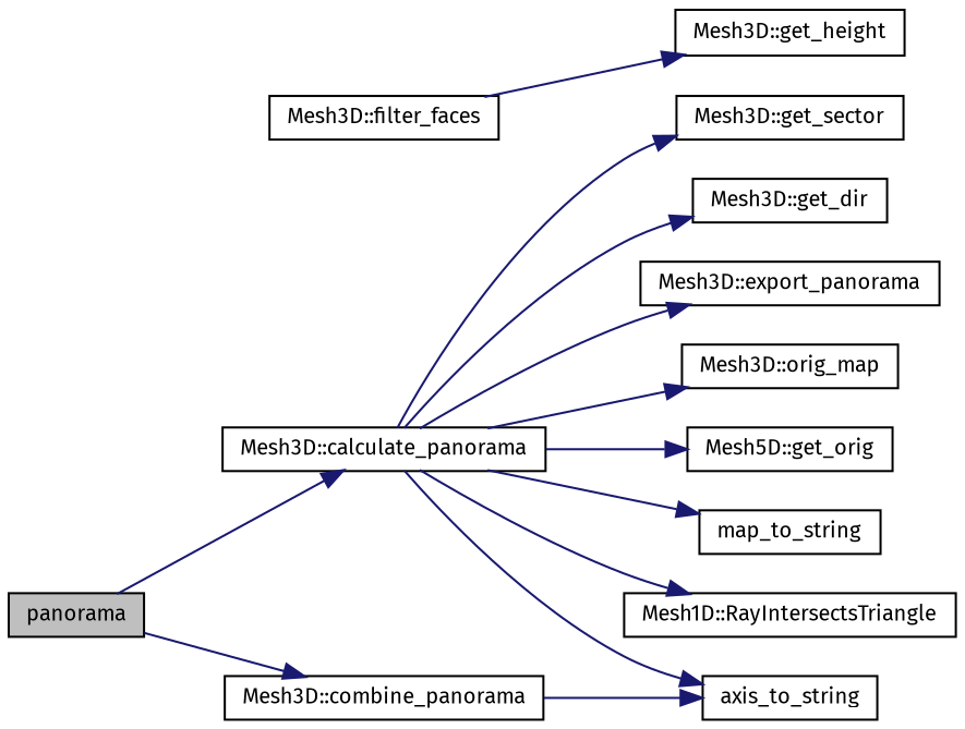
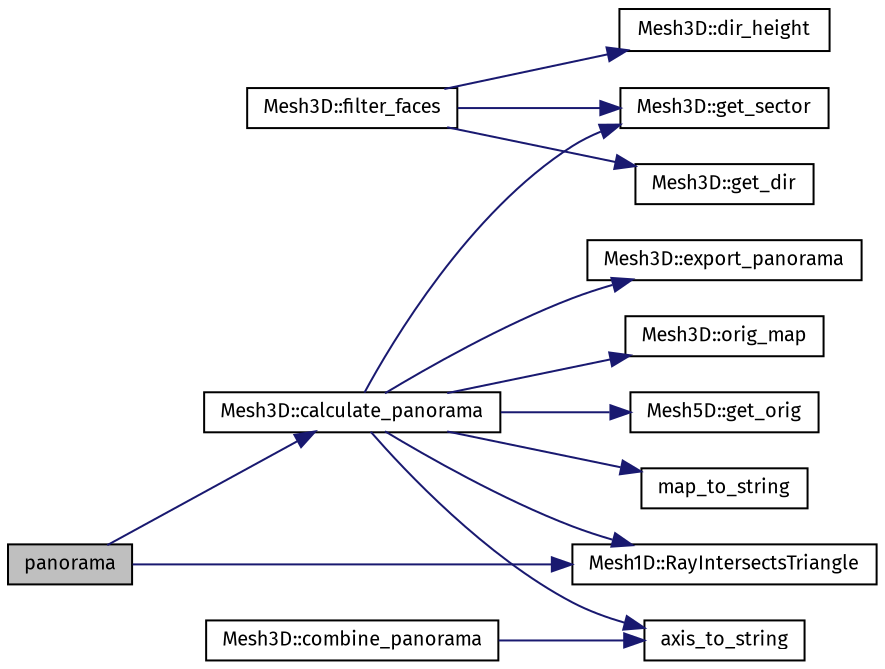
  digraph {
    fontname="Fira Sans"
    rankdir=LR
    node [color=black fillcolor=white fontname="Fira Sans" fontsize=10 shape=record style=filled]
    edge [color=midnightblue fontname="Fira Sans" fontsize=10 labelfontname=Helvetica labelfontsize=10 style=solid]
    n1 [fillcolor=grey75 fontcolor=black height=0.2 label=panorama width=0.4]
    n2 [height=0.2 label="Mesh3D::calculate_panorama" width=0.4]
    n3 [height=0.2 label="Mesh3D::combine_panorama" width=0.4]
    n4 [height=0.2 label="Mesh3D::export_panorama" width=0.4]
    n5 [height=0.2 label="Mesh3D::orig_map" width=0.4]
    n6 [height=0.2 label="Mesh3D::get_sector" width=0.4]
    n7 [height=0.2 label="Mesh3D::get_dir" width=0.4]
    n8 [height=0.2 label="Mesh5D::get_orig" width=0.4]
    n9 [height=0.2 label=map_to_string width=0.4]
    n10 [height=0.2 label="Mesh1D::RayIntersectsTriangle" width=0.4]
    n11 [height=0.2 label=axis_to_string width=0.4]
    n12 [height=0.2 label="Mesh3D::filter_faces" width=0.4]
-   n13 [height=0.2 label="Mesh3D::get_height" width=0.4]
+   n13 [height=0.2 label="Mesh3D::dir_height" width=0.4]
    n1 -> n2
-   n1 -> n3
+   n1 -> n10
    n2 -> n4
    n2 -> n5
    n2 -> n6
-   n2 -> n7
+   n12 -> n7
    n2 -> n8
    n2 -> n9
    n2 -> n10
    n2 -> n11
    n3 -> n11
+   n12 -> n6
    n12 -> n13
  }
